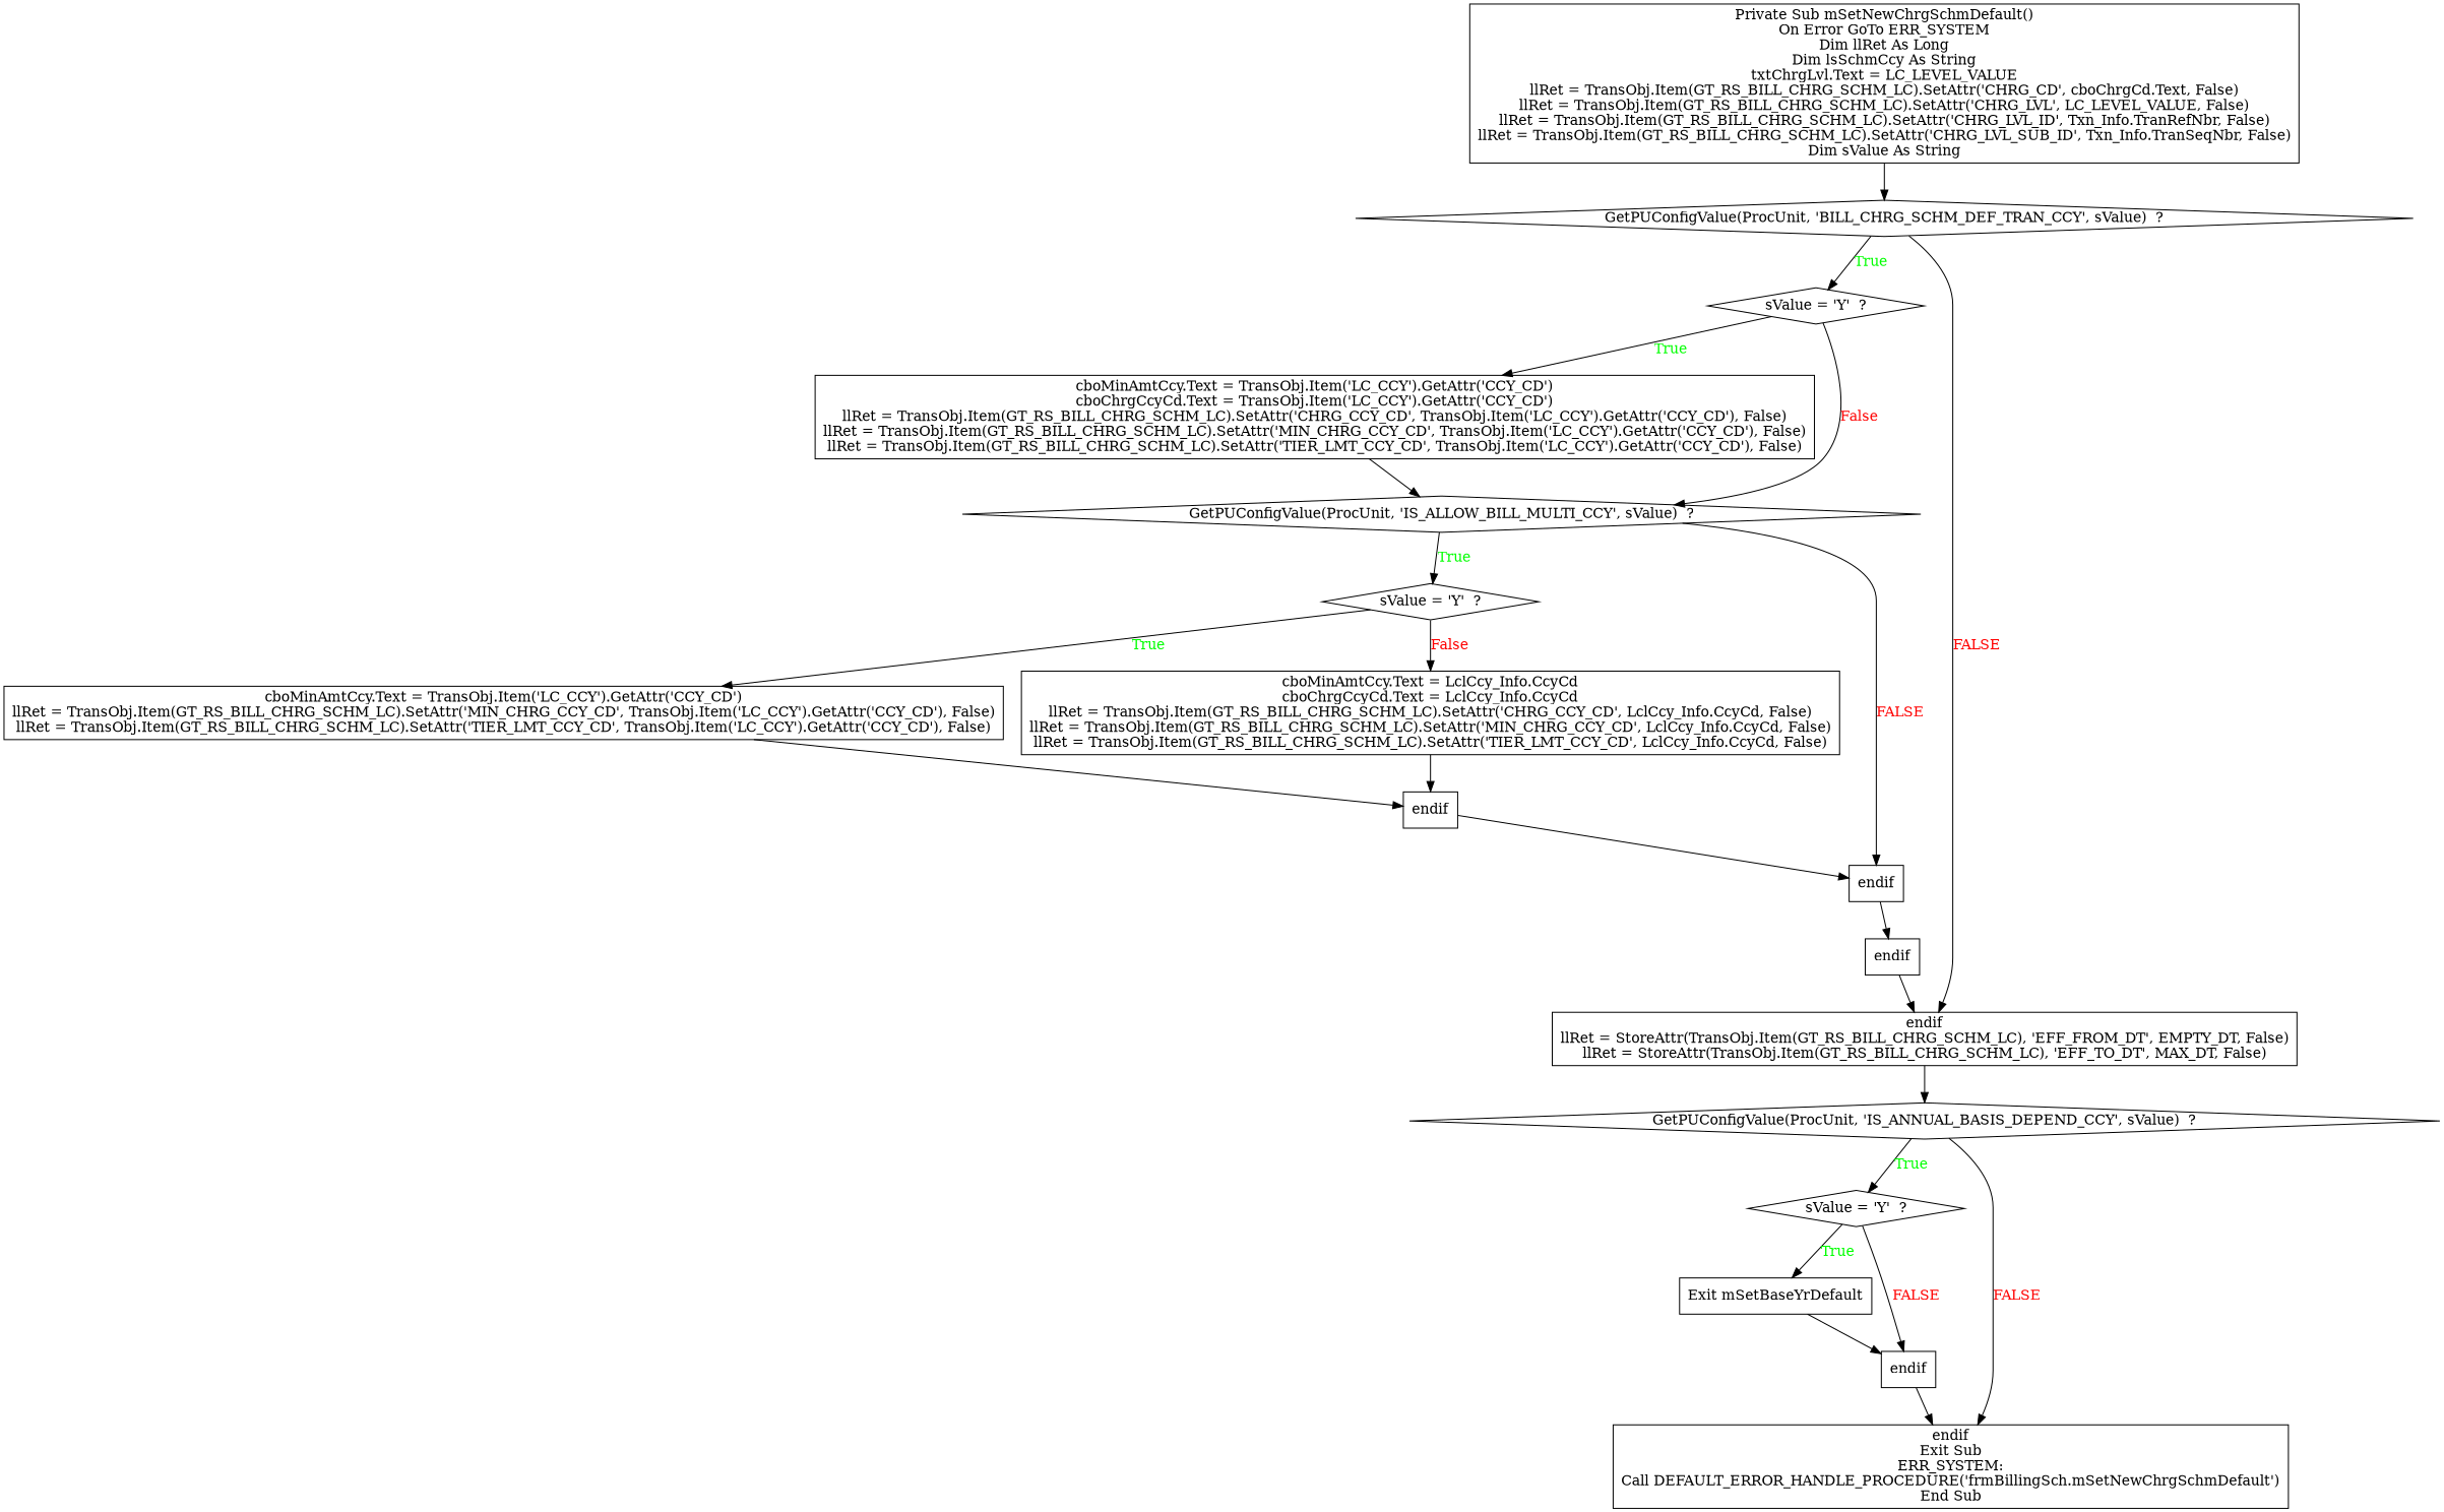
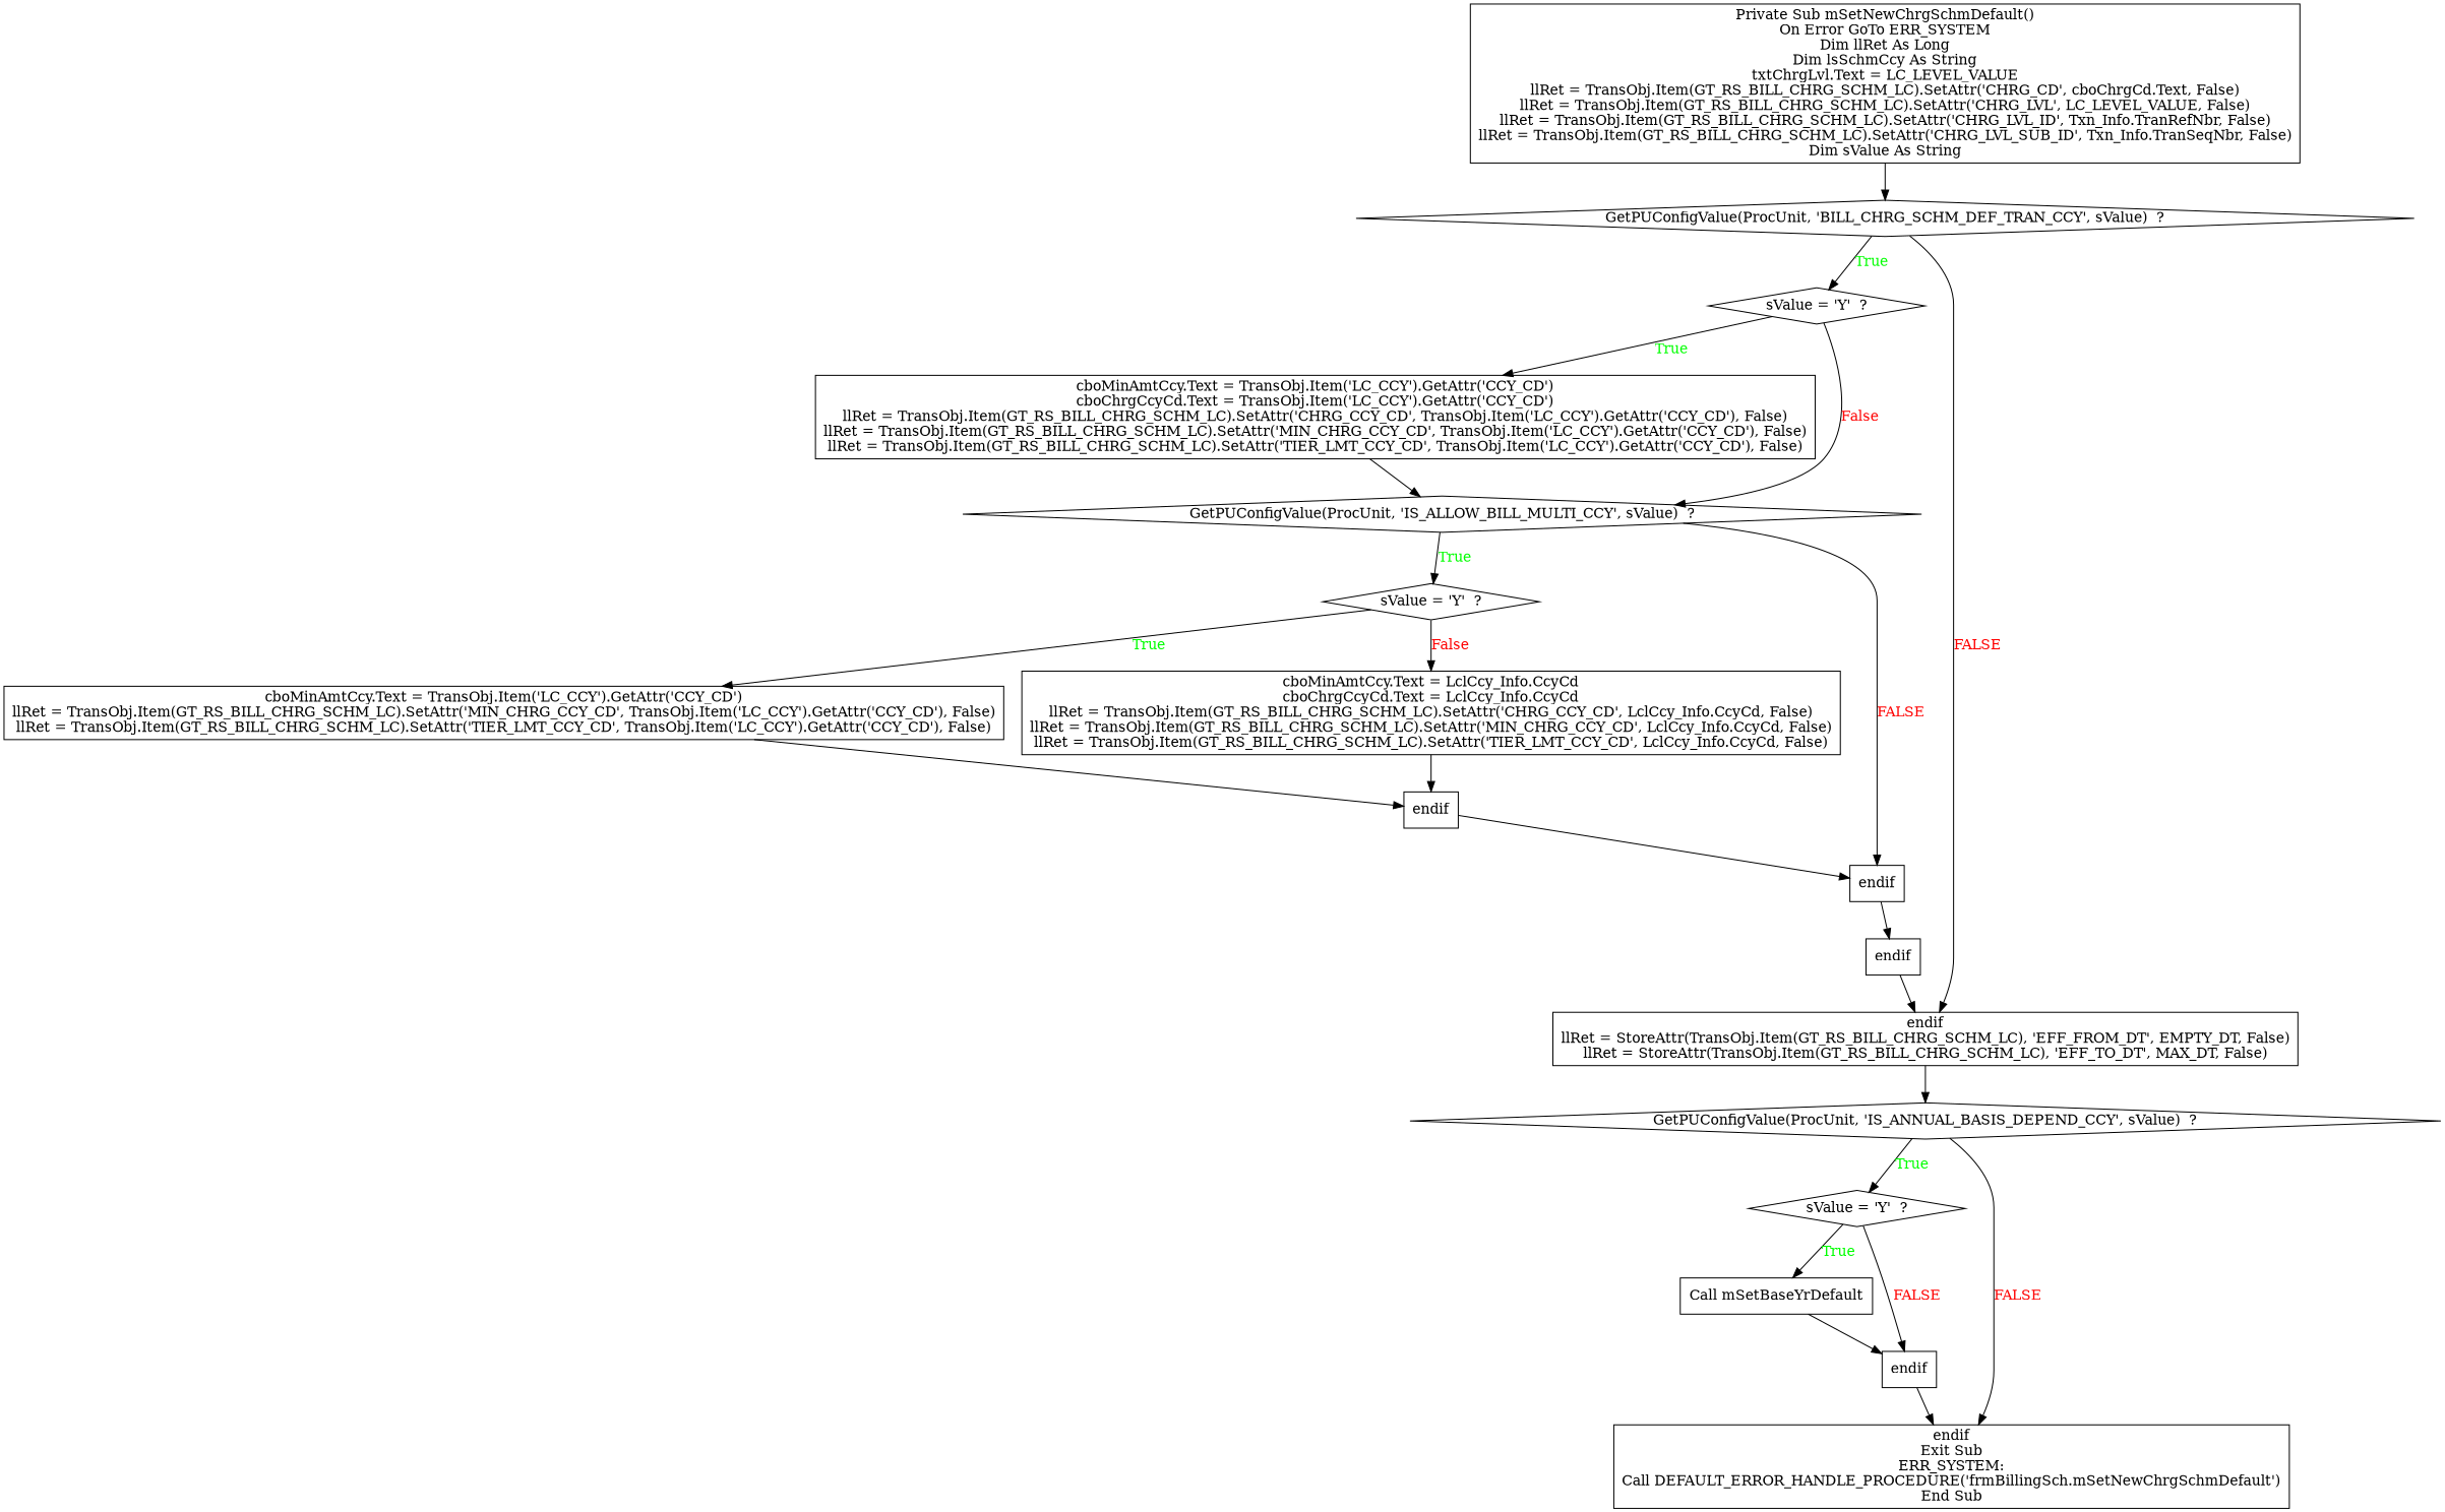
  digraph {
    node [shape=box]
    n1 [label="Private Sub mSetNewChrgSchmDefault()\nOn Error GoTo ERR_SYSTEM\nDim llRet As Long\nDim lsSchmCcy As String\ntxtChrgLvl.Text = LC_LEVEL_VALUE\nllRet = TransObj.Item(GT_RS_BILL_CHRG_SCHM_LC).SetAttr('CHRG_CD', cboChrgCd.Text, False)\nllRet = TransObj.Item(GT_RS_BILL_CHRG_SCHM_LC).SetAttr('CHRG_LVL', LC_LEVEL_VALUE, False)\nllRet = TransObj.Item(GT_RS_BILL_CHRG_SCHM_LC).SetAttr('CHRG_LVL_ID', Txn_Info.TranRefNbr, False)\nllRet = TransObj.Item(GT_RS_BILL_CHRG_SCHM_LC).SetAttr('CHRG_LVL_SUB_ID', Txn_Info.TranSeqNbr, False)\nDim sValue As String"]
    n2 [label="GetPUConfigValue(ProcUnit, 'BILL_CHRG_SCHM_DEF_TRAN_CCY', sValue)  ?" shape=diamond]
    n3 [label="sValue = 'Y'  ?" shape=diamond]
    n4 [label="endif\nllRet = StoreAttr(TransObj.Item(GT_RS_BILL_CHRG_SCHM_LC), 'EFF_FROM_DT', EMPTY_DT, False)\nllRet = StoreAttr(TransObj.Item(GT_RS_BILL_CHRG_SCHM_LC), 'EFF_TO_DT', MAX_DT, False)"]
    n5 [label="cboMinAmtCcy.Text = TransObj.Item('LC_CCY').GetAttr('CCY_CD')\ncboChrgCcyCd.Text = TransObj.Item('LC_CCY').GetAttr('CCY_CD')\nllRet = TransObj.Item(GT_RS_BILL_CHRG_SCHM_LC).SetAttr('CHRG_CCY_CD', TransObj.Item('LC_CCY').GetAttr('CCY_CD'), False)\nllRet = TransObj.Item(GT_RS_BILL_CHRG_SCHM_LC).SetAttr('MIN_CHRG_CCY_CD', TransObj.Item('LC_CCY').GetAttr('CCY_CD'), False)\nllRet = TransObj.Item(GT_RS_BILL_CHRG_SCHM_LC).SetAttr('TIER_LMT_CCY_CD', TransObj.Item('LC_CCY').GetAttr('CCY_CD'), False)"]
    n6 [label="GetPUConfigValue(ProcUnit, 'IS_ALLOW_BILL_MULTI_CCY', sValue)  ?" shape=diamond]
    n7 [label="sValue = 'Y'  ?" shape=diamond]
    n8 [label=endif]
    n9 [label="cboMinAmtCcy.Text = TransObj.Item('LC_CCY').GetAttr('CCY_CD')\nllRet = TransObj.Item(GT_RS_BILL_CHRG_SCHM_LC).SetAttr('MIN_CHRG_CCY_CD', TransObj.Item('LC_CCY').GetAttr('CCY_CD'), False)\nllRet = TransObj.Item(GT_RS_BILL_CHRG_SCHM_LC).SetAttr('TIER_LMT_CCY_CD', TransObj.Item('LC_CCY').GetAttr('CCY_CD'), False)"]
    n10 [label="cboMinAmtCcy.Text = LclCcy_Info.CcyCd\ncboChrgCcyCd.Text = LclCcy_Info.CcyCd\nllRet = TransObj.Item(GT_RS_BILL_CHRG_SCHM_LC).SetAttr('CHRG_CCY_CD', LclCcy_Info.CcyCd, False)\nllRet = TransObj.Item(GT_RS_BILL_CHRG_SCHM_LC).SetAttr('MIN_CHRG_CCY_CD', LclCcy_Info.CcyCd, False)\nllRet = TransObj.Item(GT_RS_BILL_CHRG_SCHM_LC).SetAttr('TIER_LMT_CCY_CD', LclCcy_Info.CcyCd, False)"]
    n11 [label=endif]
    n12 [label=endif]
    n13 [label="GetPUConfigValue(ProcUnit, 'IS_ANNUAL_BASIS_DEPEND_CCY', sValue)  ?" shape=diamond]
    n14 [label="sValue = 'Y'  ?" shape=diamond]
    n15 [label="endif\nExit Sub\nERR_SYSTEM:\nCall DEFAULT_ERROR_HANDLE_PROCEDURE('frmBillingSch.mSetNewChrgSchmDefault')\nEnd Sub"]
-   n16 [label="Exit mSetBaseYrDefault"]
+   n16 [label="Call mSetBaseYrDefault"]
    n17 [label=endif]
    n1 -> n2
    n2 -> n3 [fontcolor=GREEN label=True]
    n2 -> n4 [fontcolor=RED label=FALSE]
    n3 -> n5 [fontcolor=GREEN label=True]
    n3 -> n6 [fontcolor=RED label=False]
    n4 -> n13
    n5 -> n6
    n6 -> n7 [fontcolor=GREEN label=True]
    n6 -> n8 [fontcolor=RED label=FALSE]
    n7 -> n9 [fontcolor=GREEN label=True]
    n7 -> n10 [fontcolor=RED label=False]
    n8 -> n12
    n9 -> n11
    n10 -> n11
    n11 -> n8
    n12 -> n4
    n13 -> n14 [fontcolor=GREEN label=True]
    n13 -> n15 [fontcolor=RED label=FALSE]
    n14 -> n16 [fontcolor=GREEN label=True]
    n14 -> n17 [fontcolor=RED label=FALSE]
    n16 -> n17
    n17 -> n15
  }
